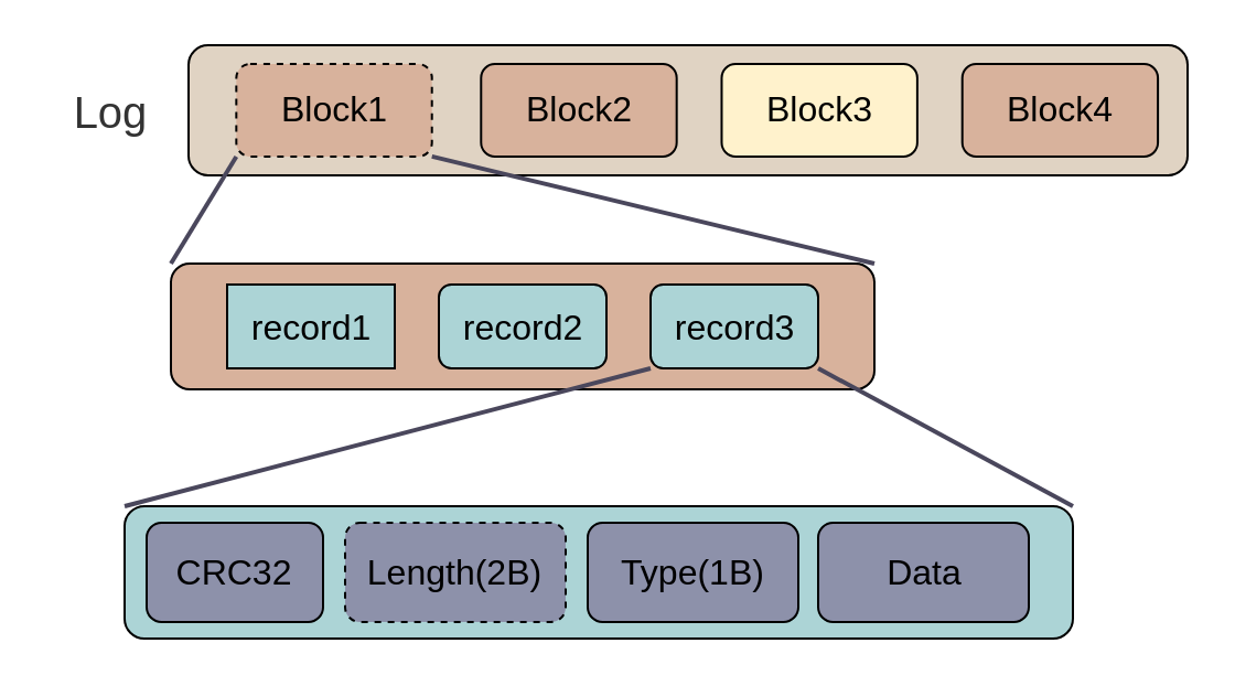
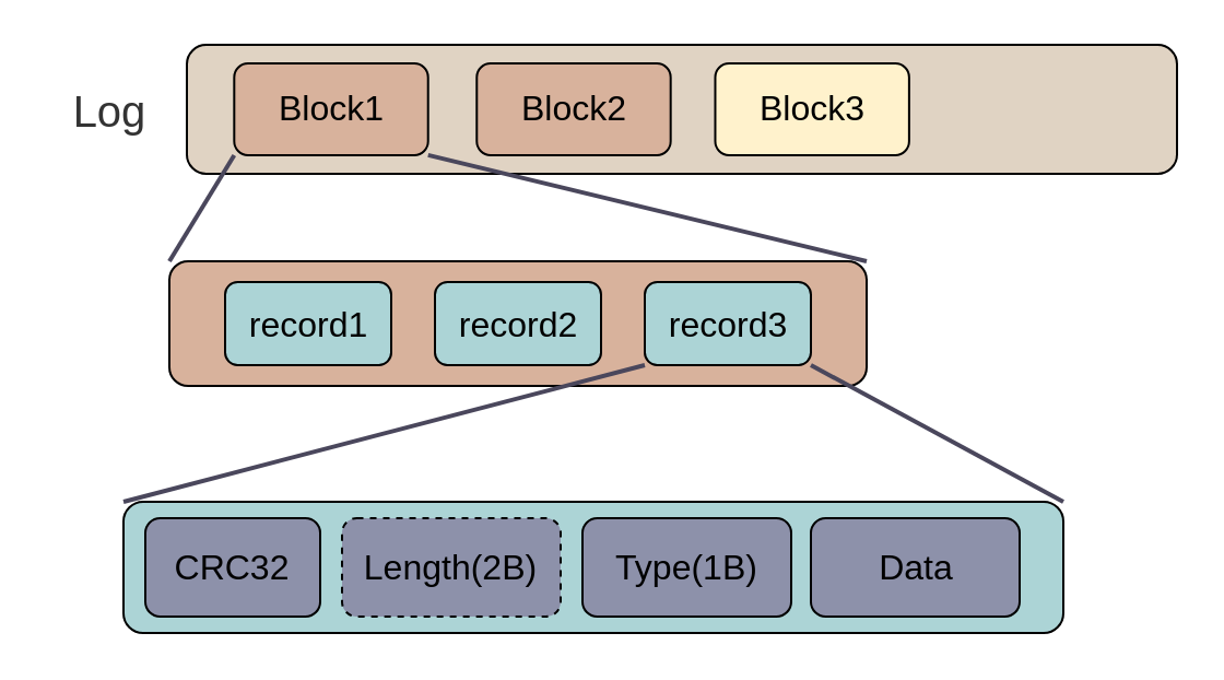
  <mxCell id="0" />
  <mxCell id="1" parent="0" />
  <mxCell id="2" value="" style="rounded=1;whiteSpace=wrap;html=1;fontSize=16;fillColor=#D8B29C;fontColor=default;labelBackgroundColor=none;container=0;strokeWidth=1;" vertex="1" parent="1"><mxGeometry x="77" y="119" width="319" height="57" as="geometry" /></mxCell>
- <mxCell id="3" value="record1" style="whiteSpace=wrap;html=1;fontSize=16;fillColor=#ACD4D6;fontColor=default;labelBackgroundColor=none;container=0;rounded=0;" vertex="1" parent="1"><mxGeometry x="102.5" y="128.5" width="76" height="38" as="geometry" /></mxCell>
+ <mxCell id="3" value="record1" style="rounded=1;whiteSpace=wrap;html=1;fontSize=16;fillColor=#ACD4D6;fontColor=default;labelBackgroundColor=none;container=0;" vertex="1" parent="1"><mxGeometry x="102.5" y="128.5" width="76" height="38" as="geometry" /></mxCell>
  <mxCell id="4" value="record2" style="rounded=1;whiteSpace=wrap;html=1;fontSize=16;fillColor=#ACD4D6;fontColor=default;labelBackgroundColor=none;container=0;" vertex="1" parent="1"><mxGeometry x="198.5" y="128.5" width="76" height="38" as="geometry" /></mxCell>
  <mxCell id="5" value="record3" style="rounded=1;whiteSpace=wrap;html=1;fontSize=16;fillColor=#ACD4D6;fontColor=default;labelBackgroundColor=none;container=0;" vertex="1" parent="1"><mxGeometry x="294.5" y="128.5" width="76" height="38" as="geometry" /></mxCell>
  <mxCell id="6" value="" style="group" vertex="1" connectable="0" parent="1"><mxGeometry x="85" y="20" width="453" height="59" as="geometry" /></mxCell>
  <mxCell id="7" value="" style="rounded=1;whiteSpace=wrap;html=1;fontSize=16;fillColor=#E0D3C3;container=0;" parent="6" vertex="1"><mxGeometry width="453.0" height="59" as="geometry" /></mxCell>
- <mxCell id="8" value="Block1" style="rounded=1;whiteSpace=wrap;html=1;fontSize=16;fillColor=#D8B29C;fontColor=default;labelBackgroundColor=none;container=0;strokeWidth=1;dashed=1;" vertex="1" parent="6"><mxGeometry x="21.659" y="8.539" width="88.7" height="41.921" as="geometry" /></mxCell>
+ <mxCell id="8" value="Block1" style="rounded=1;whiteSpace=wrap;html=1;fontSize=16;fillColor=#D8B29C;fontColor=default;labelBackgroundColor=none;container=0;strokeWidth=1;" vertex="1" parent="6"><mxGeometry x="21.659" y="8.539" width="88.7" height="41.921" as="geometry" /></mxCell>
  <mxCell id="9" value="Block2" style="rounded=1;whiteSpace=wrap;html=1;fontSize=16;fillColor=#D8B29C;fontColor=default;labelBackgroundColor=none;container=0;strokeWidth=1;" vertex="1" parent="6"><mxGeometry x="132.638" y="8.539" width="88.7" height="41.921" as="geometry" /></mxCell>
  <mxCell id="10" value="Block3" style="rounded=1;whiteSpace=wrap;html=1;fontSize=16;fillColor=#fff2cc;fontColor=default;labelBackgroundColor=none;container=0;strokeWidth=1;" vertex="1" parent="6"><mxGeometry x="241.739" y="8.539" width="88.7" height="41.921" as="geometry" /></mxCell>
- <mxCell id="11" value="Block4" style="rounded=1;whiteSpace=wrap;html=1;fontSize=16;fillColor=#D8B29C;fontColor=default;labelBackgroundColor=none;container=0;strokeWidth=1;" vertex="1" parent="6"><mxGeometry x="350.847" y="8.539" width="88.7" height="41.921" as="geometry" /></mxCell>
  <mxCell id="12" value="" style="endArrow=none;html=1;entryX=1;entryY=1;entryDx=0;entryDy=0;exitX=1;exitY=0;exitDx=0;exitDy=0;strokeWidth=2;strokeColor=#4A475C;" edge="1" parent="1" source="2" target="8"><mxGeometry width="50" height="50" relative="1" as="geometry"><mxPoint x="95" y="177" as="sourcePoint" /><mxPoint x="116" y="102" as="targetPoint" /></mxGeometry></mxCell>
  <mxCell id="13" value="" style="endArrow=none;html=1;entryX=0;entryY=1;entryDx=0;entryDy=0;exitX=0;exitY=0;exitDx=0;exitDy=0;strokeWidth=2;strokeColor=#4A475C;" edge="1" parent="1" source="2" target="8"><mxGeometry width="50" height="50" relative="1" as="geometry"><mxPoint x="122" y="313" as="sourcePoint" /><mxPoint x="172" y="263" as="targetPoint" /></mxGeometry></mxCell>
  <mxCell id="14" value="" style="rounded=1;whiteSpace=wrap;html=1;fontSize=16;fillColor=#ACD4D6;fontColor=default;labelBackgroundColor=none;container=0;" vertex="1" parent="1"><mxGeometry x="56" y="229" width="430" height="60" as="geometry" /></mxCell>
  <mxCell id="15" value="CRC32" style="rounded=1;whiteSpace=wrap;html=1;fontSize=16;fillColor=#8D91AA;container=0;" vertex="1" parent="1"><mxGeometry x="66" y="236.5" width="80" height="45" as="geometry" /></mxCell>
  <mxCell id="16" value="Length(2B)" style="rounded=1;whiteSpace=wrap;html=1;fontSize=16;fillColor=#8D91AA;container=0;dashed=1;" vertex="1" parent="1"><mxGeometry x="156" y="236.5" width="100" height="45" as="geometry" /></mxCell>
  <mxCell id="17" value="Type(1B)" style="rounded=1;whiteSpace=wrap;html=1;fontSize=16;fillColor=#8D91AA;container=0;" vertex="1" parent="1"><mxGeometry x="266" y="236.5" width="95.5" height="45" as="geometry" /></mxCell>
  <mxCell id="18" value="Data" style="rounded=1;whiteSpace=wrap;html=1;fontSize=16;fillColor=#8D91AA;container=0;" vertex="1" parent="1"><mxGeometry x="370.5" y="236.5" width="95.5" height="45" as="geometry" /></mxCell>
  <mxCell id="19" value="" style="endArrow=none;html=1;entryX=0;entryY=1;entryDx=0;entryDy=0;exitX=0;exitY=0;exitDx=0;exitDy=0;strokeWidth=2;strokeColor=#4A475C;" edge="1" parent="1" source="14" target="5"><mxGeometry width="50" height="50" relative="1" as="geometry"><mxPoint x="87" y="129" as="sourcePoint" /><mxPoint x="116.229" y="81.474" as="targetPoint" /></mxGeometry></mxCell>
  <mxCell id="20" value="" style="endArrow=none;html=1;entryX=1;entryY=1;entryDx=0;entryDy=0;exitX=1;exitY=0;exitDx=0;exitDy=0;strokeWidth=2;strokeColor=#4A475C;" edge="1" parent="1" source="14" target="5"><mxGeometry width="50" height="50" relative="1" as="geometry"><mxPoint x="66" y="239" as="sourcePoint" /><mxPoint x="112.5" y="176.5" as="targetPoint" /></mxGeometry></mxCell>
  <mxCell id="21" value="&lt;font style=&quot;font-size: 20px;&quot; color=&quot;#333333&quot;&gt;Log&lt;/font&gt;" style="text;html=1;strokeColor=none;fillColor=none;align=center;verticalAlign=middle;whiteSpace=wrap;rounded=0;strokeWidth=2;" vertex="1" parent="1"><mxGeometry x="20" y="34.5" width="60" height="30" as="geometry" /></mxCell>
